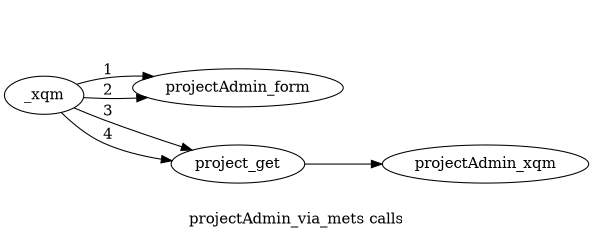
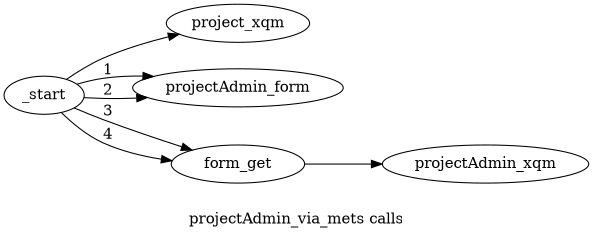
  digraph {
    label="projectAdmin_via_mets calls"
    rankdir=LR
-   _start [label=_xqm]
+   _start
+   project_xqm
    projectAdmin_form
-   project_get
+   project_get [label=form_get]
    projectAdmin_xqm
+   _start -> project_xqm
    _start -> projectAdmin_form [label=1]
    _start -> projectAdmin_form [label=2]
    _start -> project_get [label=3]
    _start -> project_get [label=4]
    project_get -> projectAdmin_xqm
  }
